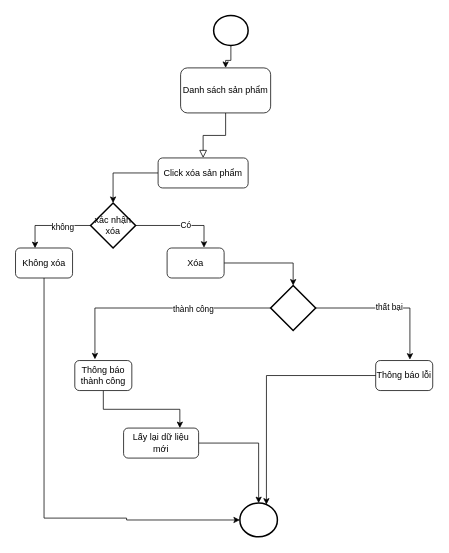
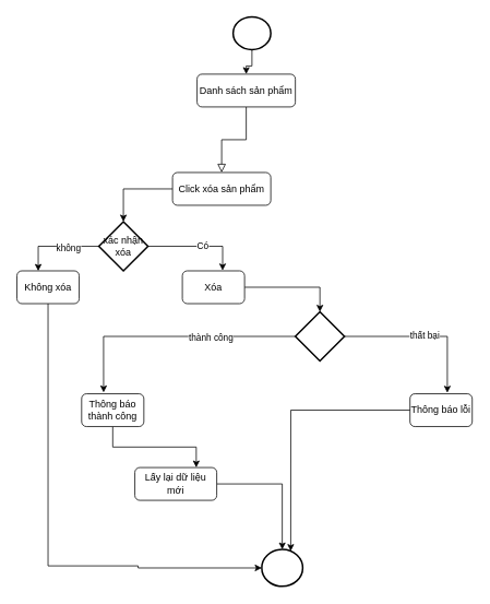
  <mxCell id="0" />
  <mxCell id="1" parent="0" />
  <mxCell id="2" value="" style="rounded=0;html=1;jettySize=auto;orthogonalLoop=1;fontSize=11;endArrow=block;endFill=0;endSize=8;strokeWidth=1;shadow=0;labelBackgroundColor=none;edgeStyle=orthogonalEdgeStyle;entryX=0.5;entryY=0;entryDx=0;entryDy=0;" parent="1" source="3" target="8" edge="1"><mxGeometry relative="1" as="geometry"><mxPoint x="150" y="170" as="targetPoint" /></mxGeometry></mxCell>
- <mxCell id="3" value="Danh sách sản phẩm" style="rounded=1;whiteSpace=wrap;html=1;fontSize=12;glass=0;strokeWidth=1;shadow=0;" parent="1" vertex="1"><mxGeometry x="240" y="90" width="120" height="60" as="geometry" /></mxCell>
+ <mxCell id="3" value="Danh sách sản phẩm" style="rounded=1;whiteSpace=wrap;html=1;fontSize=12;glass=0;strokeWidth=1;shadow=0;" parent="1" vertex="1"><mxGeometry x="240" y="90" width="120" height="40" as="geometry" /></mxCell>
  <mxCell id="4" style="edgeStyle=orthogonalEdgeStyle;rounded=0;orthogonalLoop=1;jettySize=auto;html=1;" edge="1" parent="1" source="5" target="3"><mxGeometry relative="1" as="geometry" /></mxCell>
  <mxCell id="5" value="" style="strokeWidth=2;html=1;shape=mxgraph.flowchart.start_2;whiteSpace=wrap;" parent="1" vertex="1"><mxGeometry x="284" y="20" width="46" height="40" as="geometry" /></mxCell>
  <mxCell id="6" value="" style="strokeWidth=2;html=1;shape=mxgraph.flowchart.start_2;whiteSpace=wrap;" parent="1" vertex="1"><mxGeometry x="319" y="670" width="50" height="45" as="geometry" /></mxCell>
  <mxCell id="7" style="edgeStyle=orthogonalEdgeStyle;rounded=0;orthogonalLoop=1;jettySize=auto;html=1;" parent="1" source="8" target="11" edge="1"><mxGeometry relative="1" as="geometry" /></mxCell>
  <mxCell id="8" value="Click xóa sản phẩm" style="rounded=1;whiteSpace=wrap;html=1;fontSize=12;glass=0;strokeWidth=1;shadow=0;" parent="1" vertex="1"><mxGeometry x="210" y="210" width="120" height="40" as="geometry" /></mxCell>
  <mxCell id="9" style="edgeStyle=orthogonalEdgeStyle;rounded=0;orthogonalLoop=1;jettySize=auto;html=1;entryX=0.342;entryY=0.005;entryDx=0;entryDy=0;entryPerimeter=0;" edge="1" parent="1" source="11" target="27"><mxGeometry relative="1" as="geometry" /></mxCell>
  <mxCell id="10" value="không" style="edgeLabel;html=1;align=center;verticalAlign=middle;resizable=0;points=[];" vertex="1" connectable="0" parent="9"><mxGeometry x="-0.263" y="1" relative="1" as="geometry"><mxPoint as="offset" /></mxGeometry></mxCell>
  <mxCell id="11" value="xác nhận xóa" style="strokeWidth=2;html=1;shape=mxgraph.flowchart.decision;whiteSpace=wrap;" parent="1" vertex="1"><mxGeometry x="120" y="270" width="60" height="60" as="geometry" /></mxCell>
  <mxCell id="12" style="edgeStyle=orthogonalEdgeStyle;rounded=0;orthogonalLoop=1;jettySize=auto;html=1;" parent="1" source="13" target="16" edge="1"><mxGeometry relative="1" as="geometry" /></mxCell>
  <mxCell id="13" value="Xóa" style="rounded=1;whiteSpace=wrap;html=1;fontSize=12;glass=0;strokeWidth=1;shadow=0;" parent="1" vertex="1"><mxGeometry x="222" y="330" width="76" height="40" as="geometry" /></mxCell>
  <mxCell id="14" style="edgeStyle=orthogonalEdgeStyle;rounded=0;orthogonalLoop=1;jettySize=auto;html=1;entryX=0.647;entryY=-0.01;entryDx=0;entryDy=0;entryPerimeter=0;" parent="1" source="11" target="13" edge="1"><mxGeometry relative="1" as="geometry" /></mxCell>
  <mxCell id="15" value="Có" style="edgeLabel;html=1;align=center;verticalAlign=middle;resizable=0;points=[];" parent="14" vertex="1" connectable="0"><mxGeometry x="0.093" y="1" relative="1" as="geometry"><mxPoint as="offset" /></mxGeometry></mxCell>
  <mxCell id="16" value="" style="strokeWidth=2;html=1;shape=mxgraph.flowchart.decision;whiteSpace=wrap;" parent="1" vertex="1"><mxGeometry x="360" y="380" width="60" height="60" as="geometry" /></mxCell>
  <mxCell id="17" value="Thông báo lỗi" style="rounded=1;whiteSpace=wrap;html=1;fontSize=12;glass=0;strokeWidth=1;shadow=0;" parent="1" vertex="1"><mxGeometry x="500" y="480" width="76" height="40" as="geometry" /></mxCell>
  <mxCell id="18" style="edgeStyle=orthogonalEdgeStyle;rounded=0;orthogonalLoop=1;jettySize=auto;html=1;entryX=0.75;entryY=0;entryDx=0;entryDy=0;" parent="1" source="19" target="25" edge="1"><mxGeometry relative="1" as="geometry" /></mxCell>
  <mxCell id="19" value="Thông báo thành công" style="rounded=1;whiteSpace=wrap;html=1;fontSize=12;glass=0;strokeWidth=1;shadow=0;" parent="1" vertex="1"><mxGeometry x="99" y="480" width="76" height="40" as="geometry" /></mxCell>
  <mxCell id="20" style="edgeStyle=orthogonalEdgeStyle;rounded=0;orthogonalLoop=1;jettySize=auto;html=1;entryX=0.353;entryY=-0.04;entryDx=0;entryDy=0;entryPerimeter=0;exitX=0;exitY=0.5;exitDx=0;exitDy=0;exitPerimeter=0;" parent="1" source="16" target="19" edge="1"><mxGeometry relative="1" as="geometry" /></mxCell>
  <mxCell id="21" value="thành công" style="edgeLabel;html=1;align=center;verticalAlign=middle;resizable=0;points=[];" parent="20" vertex="1" connectable="0"><mxGeometry x="-0.315" y="1" relative="1" as="geometry"><mxPoint as="offset" /></mxGeometry></mxCell>
  <mxCell id="22" style="edgeStyle=orthogonalEdgeStyle;rounded=0;orthogonalLoop=1;jettySize=auto;html=1;entryX=0.6;entryY=-0.03;entryDx=0;entryDy=0;entryPerimeter=0;" parent="1" source="16" target="17" edge="1"><mxGeometry relative="1" as="geometry" /></mxCell>
  <mxCell id="23" value="thất bại" style="edgeLabel;html=1;align=center;verticalAlign=middle;resizable=0;points=[];" parent="22" vertex="1" connectable="0"><mxGeometry x="-0.004" y="2" relative="1" as="geometry"><mxPoint as="offset" /></mxGeometry></mxCell>
  <mxCell id="24" style="edgeStyle=orthogonalEdgeStyle;rounded=0;orthogonalLoop=1;jettySize=auto;html=1;" parent="1" source="25" target="6" edge="1"><mxGeometry relative="1" as="geometry" /></mxCell>
  <mxCell id="25" value="Lấy lại dữ liệu mới" style="rounded=1;whiteSpace=wrap;html=1;fontSize=12;glass=0;strokeWidth=1;shadow=0;" parent="1" vertex="1"><mxGeometry x="164" y="570" width="100" height="40" as="geometry" /></mxCell>
  <mxCell id="26" style="edgeStyle=orthogonalEdgeStyle;rounded=0;orthogonalLoop=1;jettySize=auto;html=1;entryX=0.707;entryY=0.044;entryDx=0;entryDy=0;entryPerimeter=0;" parent="1" source="17" target="6" edge="1"><mxGeometry relative="1" as="geometry" /></mxCell>
  <mxCell id="27" value="Không xóa" style="rounded=1;whiteSpace=wrap;html=1;fontSize=12;glass=0;strokeWidth=1;shadow=0;" vertex="1" parent="1"><mxGeometry x="20" y="330" width="76" height="40" as="geometry" /></mxCell>
  <mxCell id="28" style="edgeStyle=orthogonalEdgeStyle;rounded=0;orthogonalLoop=1;jettySize=auto;html=1;entryX=0;entryY=0.5;entryDx=0;entryDy=0;entryPerimeter=0;" edge="1" parent="1" source="27" target="6"><mxGeometry relative="1" as="geometry"><Array as="points"><mxPoint x="58" y="690" /><mxPoint x="168" y="690" /><mxPoint x="168" y="693" /></Array></mxGeometry></mxCell>
